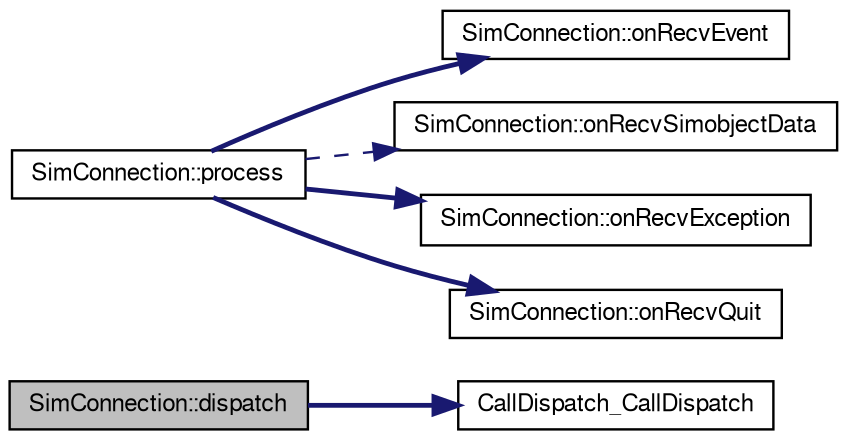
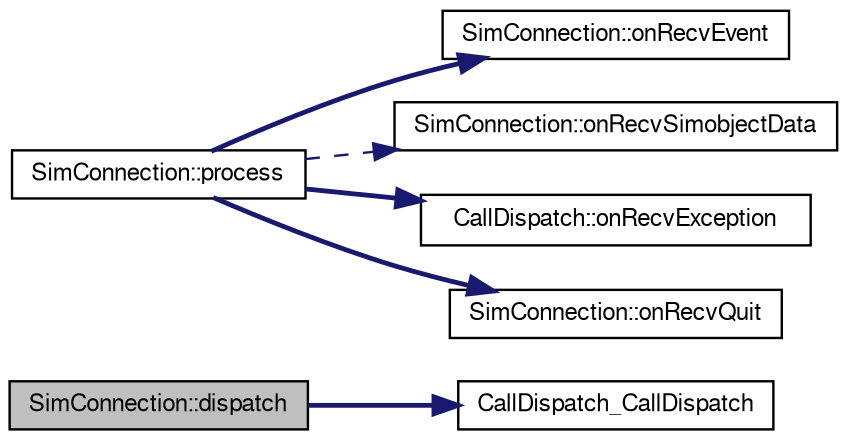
  digraph {
    rankdir=LR
    node [color=black fontname=FreeSans fontsize=10 shape=record]
    edge [color=midnightblue fontname=FreeSans fontsize=10 labelfontname=FreeSans labelfontsize=10 style=bold]
    n1 [fillcolor=grey75 fontcolor=black height=0.2 label="SimConnection::dispatch" style=filled width=0.4]
    n2 [height=0.2 label=CallDispatch_CallDispatch width=0.4]
    n3 [height=0.2 label="SimConnection::process" width=0.4]
    n4 [height=0.2 label="SimConnection::onRecvEvent" width=0.4]
    n5 [height=0.2 label="SimConnection::onRecvSimobjectData" width=0.4]
-   n6 [height=0.2 label="SimConnection::onRecvException" width=0.4]
+   n6 [height=0.2 label="CallDispatch::onRecvException" width=0.4]
    n7 [height=0.2 label="SimConnection::onRecvQuit" width=0.4]
    n1 -> n2
    n3 -> n4
    n3 -> n5 [style=dashed]
    n3 -> n6
    n3 -> n7
  }
